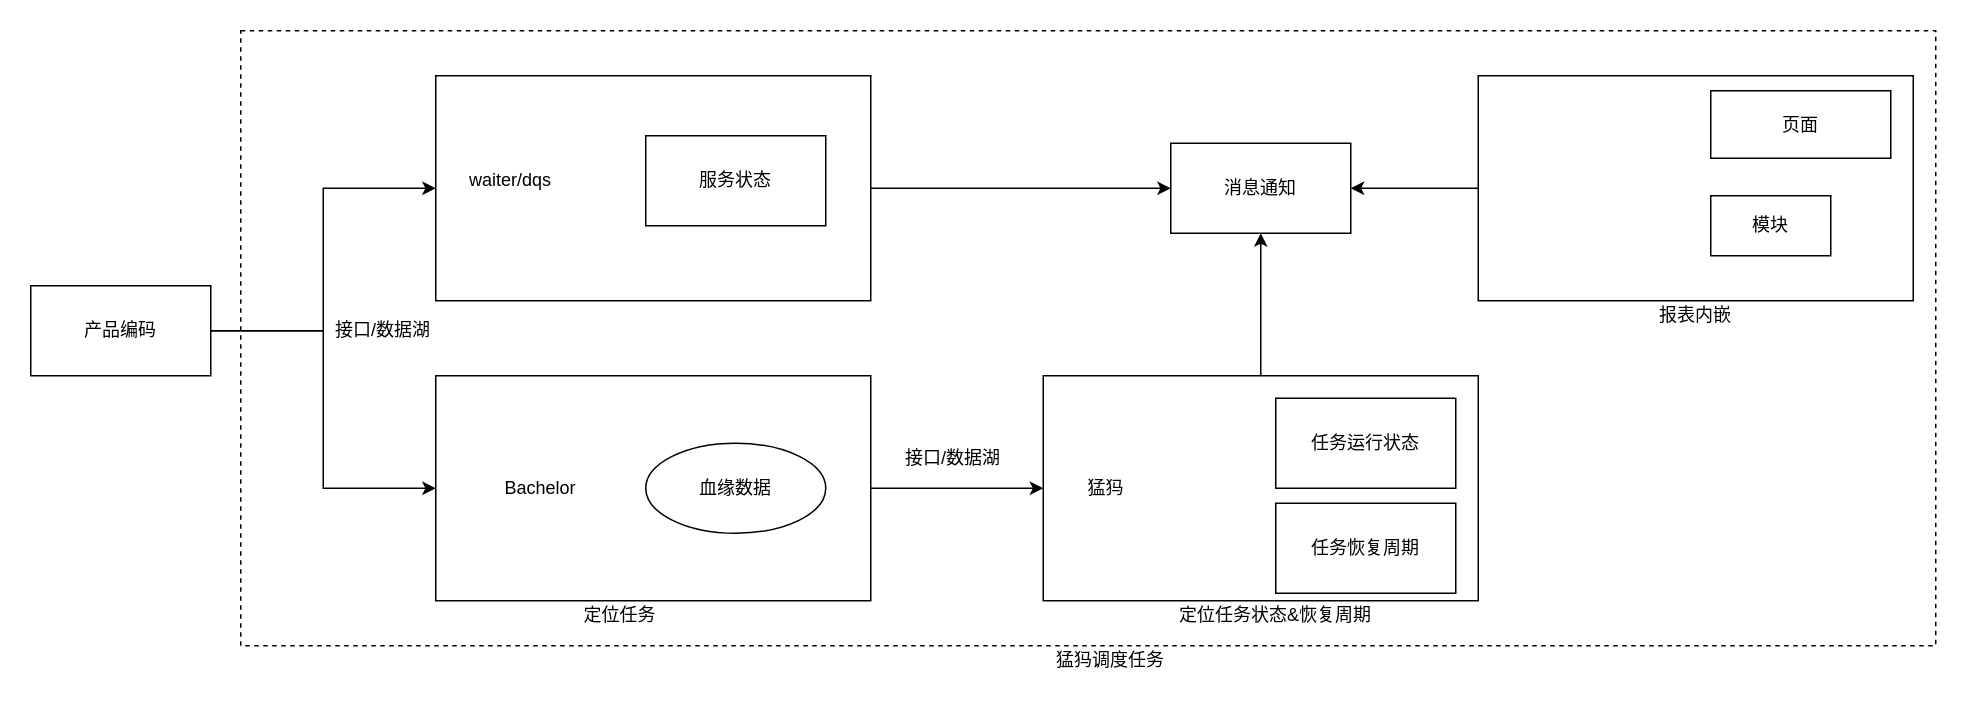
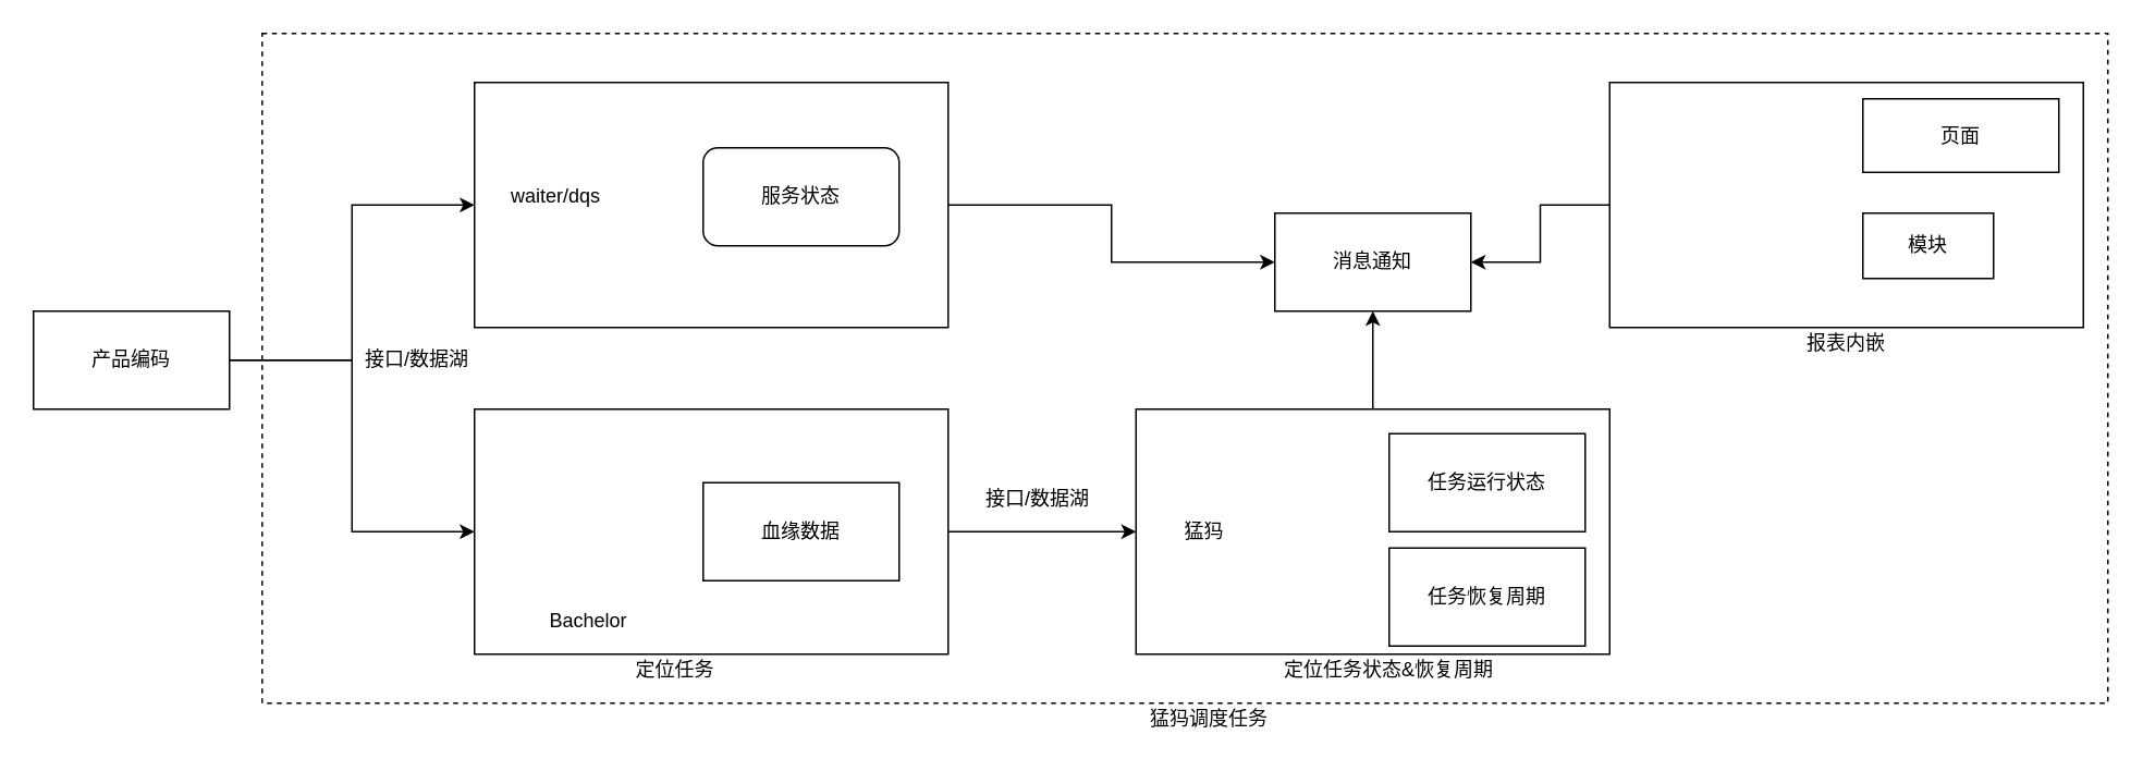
  <mxCell id="0" />
  <mxCell id="1" parent="0" />
  <mxCell id="2" value="" style="rounded=0;whiteSpace=wrap;html=1;dashed=1;" diagramCategory="general" diagramName="RoundedRectangle" vertex="1" parent="1"><mxGeometry x="160" width="1130" height="410" as="geometry" y="20" /></mxCell>
  <mxCell id="3" style="edgeStyle=orthogonalEdgeStyle;rounded=0;orthogonalLoop=1;jettySize=auto;html=1;exitX=0.5;exitY=0;exitDx=0;exitDy=0;entryX=0.5;entryY=1;entryDx=0;entryDy=0;" edge="1" parent="1" source="4" target="19"><mxGeometry relative="1" as="geometry" /></mxCell>
  <mxCell id="4" value="" style="rounded=0;whiteSpace=wrap;html=1;" diagramCategory="general" diagramName="Rectangle" vertex="1" parent="1"><mxGeometry x="695" y="250" width="290" height="150" as="geometry" /></mxCell>
  <mxCell id="5" style="edgeStyle=orthogonalEdgeStyle;rounded=0;orthogonalLoop=1;jettySize=auto;html=1;exitX=1;exitY=0.5;exitDx=0;exitDy=0;entryX=0;entryY=0.5;entryDx=0;entryDy=0;" edge="1" parent="1" source="6" target="4"><mxGeometry relative="1" as="geometry" /></mxCell>
  <mxCell id="6" value="" style="rounded=0;whiteSpace=wrap;html=1;" diagramCategory="general" diagramName="Rectangle" vertex="1" parent="1"><mxGeometry x="290" y="250" width="290" height="150" as="geometry" /></mxCell>
- <mxCell id="7" value="血缘数据" style="ellipse;whiteSpace=wrap;html=1;" diagramCategory="general" diagramName="RoundedRectangle" vertex="1" parent="1"><mxGeometry x="430" y="295" width="120" height="60" as="geometry" /></mxCell>
+ <mxCell id="7" value="血缘数据" style="rounded=0;whiteSpace=wrap;html=1;" diagramCategory="general" diagramName="RoundedRectangle" vertex="1" parent="1"><mxGeometry x="430" y="295" width="120" height="60" as="geometry" /></mxCell>
  <mxCell id="8" value="任务运行状态" style="rounded=0;whiteSpace=wrap;html=1;" diagramCategory="general" diagramName="RoundedRectangle" vertex="1" parent="1"><mxGeometry x="850" y="265" width="120" height="60" as="geometry" /></mxCell>
- <mxCell id="9" value="Bachelor" style="text;html=1;strokeColor=none;fillColor=none;align=center;verticalAlign=middle;whiteSpace=wrap;rounded=0;" diagramCategory="general" diagramName="text" vertex="1" parent="1"><mxGeometry x="340" y="315" width="40" height="20" as="geometry" /></mxCell>
+ <mxCell id="9" value="Bachelor" style="text;html=1;strokeColor=none;fillColor=none;align=center;verticalAlign=middle;whiteSpace=wrap;rounded=0;" diagramCategory="general" diagramName="text" vertex="1" parent="1"><mxGeometry x="340" y="370" width="40" height="20" as="geometry" /></mxCell>
  <mxCell id="10" value="猛犸" style="text;html=1;strokeColor=none;fillColor=none;align=center;verticalAlign=middle;whiteSpace=wrap;rounded=0;" diagramCategory="general" diagramName="text" vertex="1" parent="1"><mxGeometry x="717" y="315" width="40" height="20" as="geometry" /></mxCell>
  <mxCell id="11" value="任务恢复周期" style="rounded=0;whiteSpace=wrap;html=1;" diagramCategory="general" diagramName="RoundedRectangle" vertex="1" parent="1"><mxGeometry x="850" y="335" width="120" height="60" as="geometry" /></mxCell>
  <mxCell id="12" style="edgeStyle=orthogonalEdgeStyle;rounded=0;orthogonalLoop=1;jettySize=auto;html=1;exitX=1;exitY=0.5;exitDx=0;exitDy=0;" edge="1" parent="1" source="14" target="6"><mxGeometry relative="1" as="geometry" /></mxCell>
  <mxCell id="13" style="edgeStyle=orthogonalEdgeStyle;rounded=0;orthogonalLoop=1;jettySize=auto;html=1;exitX=1;exitY=0.5;exitDx=0;exitDy=0;" edge="1" parent="1" source="14" target="22"><mxGeometry relative="1" as="geometry" /></mxCell>
  <mxCell id="14" value="产品编码" style="rounded=0;whiteSpace=wrap;html=1;" diagramCategory="general" diagramName="RoundedRectangle" vertex="1" parent="1"><mxGeometry x="20" y="190" width="120" height="60" as="geometry" /></mxCell>
  <mxCell id="15" value="定位任务" style="text;html=1;strokeColor=none;fillColor=none;align=center;verticalAlign=middle;whiteSpace=wrap;rounded=0;" diagramCategory="general" diagramName="text" vertex="1" parent="1"><mxGeometry x="380" y="400" width="66" height="20" as="geometry" /></mxCell>
  <mxCell id="16" value="接口/数据湖" style="text;html=1;strokeColor=none;fillColor=none;align=center;verticalAlign=middle;whiteSpace=wrap;rounded=0;" diagramCategory="general" diagramName="text" vertex="1" parent="1"><mxGeometry x="600" y="295" width="70" height="20" as="geometry" /></mxCell>
  <mxCell id="17" value="定位任务状态&amp;amp;恢复周期" style="text;html=1;strokeColor=none;fillColor=none;align=center;verticalAlign=middle;whiteSpace=wrap;rounded=0;" diagramCategory="general" diagramName="text" vertex="1" parent="1"><mxGeometry x="780" y="400" width="140" height="20" as="geometry" /></mxCell>
  <mxCell id="18" value="接口/数据湖" style="text;html=1;strokeColor=none;fillColor=none;align=center;verticalAlign=middle;whiteSpace=wrap;rounded=0;" diagramCategory="general" diagramName="text" vertex="1" parent="1"><mxGeometry x="220" y="210" width="70" height="20" as="geometry" /></mxCell>
- <mxCell id="19" value="消息通知" style="rounded=0;whiteSpace=wrap;html=1;" diagramCategory="general" diagramName="RoundedRectangle" vertex="1" parent="1"><mxGeometry x="780" y="95" width="120" height="60" as="geometry" /></mxCell>
+ <mxCell id="19" value="消息通知" style="rounded=0;whiteSpace=wrap;html=1;" diagramCategory="general" diagramName="RoundedRectangle" vertex="1" parent="1"><mxGeometry x="780" y="130" width="120" height="60" as="geometry" /></mxCell>
  <mxCell id="20" value="猛犸调度任务" style="text;html=1;strokeColor=none;fillColor=none;align=center;verticalAlign=middle;whiteSpace=wrap;rounded=0;dashed=1;" diagramCategory="general" diagramName="text" vertex="1" parent="1"><mxGeometry x="670" y="430" width="140" height="20" as="geometry" /></mxCell>
  <mxCell id="21" style="edgeStyle=orthogonalEdgeStyle;rounded=0;orthogonalLoop=1;jettySize=auto;html=1;exitX=1;exitY=0.5;exitDx=0;exitDy=0;entryX=0;entryY=0.5;entryDx=0;entryDy=0;" edge="1" parent="1" source="22" target="19"><mxGeometry relative="1" as="geometry" /></mxCell>
  <mxCell id="22" value="" style="rounded=0;whiteSpace=wrap;html=1;" diagramCategory="general" diagramName="Rectangle" vertex="1" parent="1"><mxGeometry x="290" y="50" width="290" height="150" as="geometry" /></mxCell>
  <mxCell id="23" value="waiter/dqs" style="text;html=1;strokeColor=none;fillColor=none;align=center;verticalAlign=middle;whiteSpace=wrap;rounded=0;" diagramCategory="general" diagramName="text" vertex="1" parent="1"><mxGeometry x="310" y="110" width="60" height="20" as="geometry" /></mxCell>
- <mxCell id="24" value="服务状态" style="rounded=0;whiteSpace=wrap;html=1;" diagramCategory="general" diagramName="RoundedRectangle" vertex="1" parent="1"><mxGeometry x="430" y="90" width="120" height="60" as="geometry" /></mxCell>
+ <mxCell id="24" value="服务状态" style="whiteSpace=wrap;html=1;rounded=1;" diagramCategory="general" diagramName="RoundedRectangle" vertex="1" parent="1"><mxGeometry x="430" y="90" width="120" height="60" as="geometry" /></mxCell>
  <mxCell id="25" style="edgeStyle=orthogonalEdgeStyle;rounded=0;orthogonalLoop=1;jettySize=auto;html=1;exitX=0;exitY=0.5;exitDx=0;exitDy=0;" edge="1" parent="1" source="26" target="19"><mxGeometry relative="1" as="geometry" /></mxCell>
  <mxCell id="26" value="" style="rounded=0;whiteSpace=wrap;html=1;" diagramCategory="general" diagramName="Rectangle" vertex="1" parent="1"><mxGeometry x="985" y="50" width="290" height="150" as="geometry" /></mxCell>
  <mxCell id="27" value="页面" style="rounded=0;whiteSpace=wrap;html=1;" diagramCategory="general" diagramName="RoundedRectangle" vertex="1" parent="1"><mxGeometry x="1140" y="60" width="120" height="45" as="geometry" /></mxCell>
  <mxCell id="28" value="模块" style="rounded=0;whiteSpace=wrap;html=1;" diagramCategory="general" diagramName="RoundedRectangle" vertex="1" parent="1"><mxGeometry x="1140" y="130" width="80" height="40" as="geometry" /></mxCell>
  <mxCell id="29" value="报表内嵌" style="text;html=1;strokeColor=none;fillColor=none;align=center;verticalAlign=middle;whiteSpace=wrap;rounded=0;" diagramCategory="general" diagramName="text" vertex="1" parent="1"><mxGeometry x="1097" y="200" width="66" height="20" as="geometry" /></mxCell>
